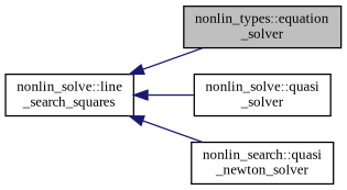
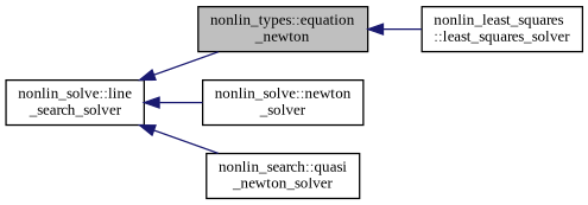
  digraph {
    fontname="Liberation Serif"
    rankdir=LR
    node [color=black fillcolor=white fontname="Liberation Serif" fontsize=10 shape=record style=filled]
    edge [color=midnightblue dir=back fontname="Liberation Serif" fontsize=10 labelfontname=Helvetica labelfontsize=10 style=solid]
-   n1 [fillcolor=grey75 fontcolor=black height=0.2 label="nonlin_types::equation\l_solver" width=0.4]
-   n3 [height=0.2 label="nonlin_solve::line\l_search_squares" width=0.4]
-   n4 [height=0.2 label="nonlin_solve::quasi\l_solver" width=0.4]
+   n1 [fillcolor=grey75 fontcolor=black height=0.2 label="nonlin_types::equation\l_newton" width=0.4]
+   n2 [height=0.2 label="nonlin_least_squares\l::least_squares_solver" width=0.4]
+   n3 [height=0.2 label="nonlin_solve::line\l_search_solver" width=0.4]
+   n4 [height=0.2 label="nonlin_solve::newton\l_solver" width=0.4]
    n5 [height=0.2 label="nonlin_search::quasi\l_newton_solver" width=0.4]
+   n1 -> n2
    n3 -> n1
    n3 -> n4
    n3 -> n5
  }
